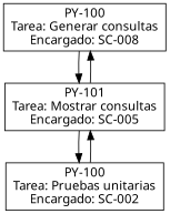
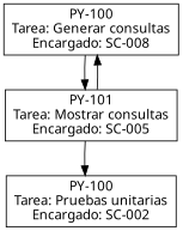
  digraph {
    fontname="Noto Sans"
    node [fontname="Noto Sans" shape=box]
    edge [fontname="Noto Sans"]
    n1 [label="PY-100\nTarea: Generar consultas\nEncargado: SC-008"]
    n2 [label="PY-101\nTarea: Mostrar consultas\nEncargado: SC-005"]
    n3 [label="PY-100\nTarea: Pruebas unitarias\nEncargado: SC-002"]
    n1 -> n2
    n2 -> n1
    n2 -> n3
-   n3 -> n2
  }
